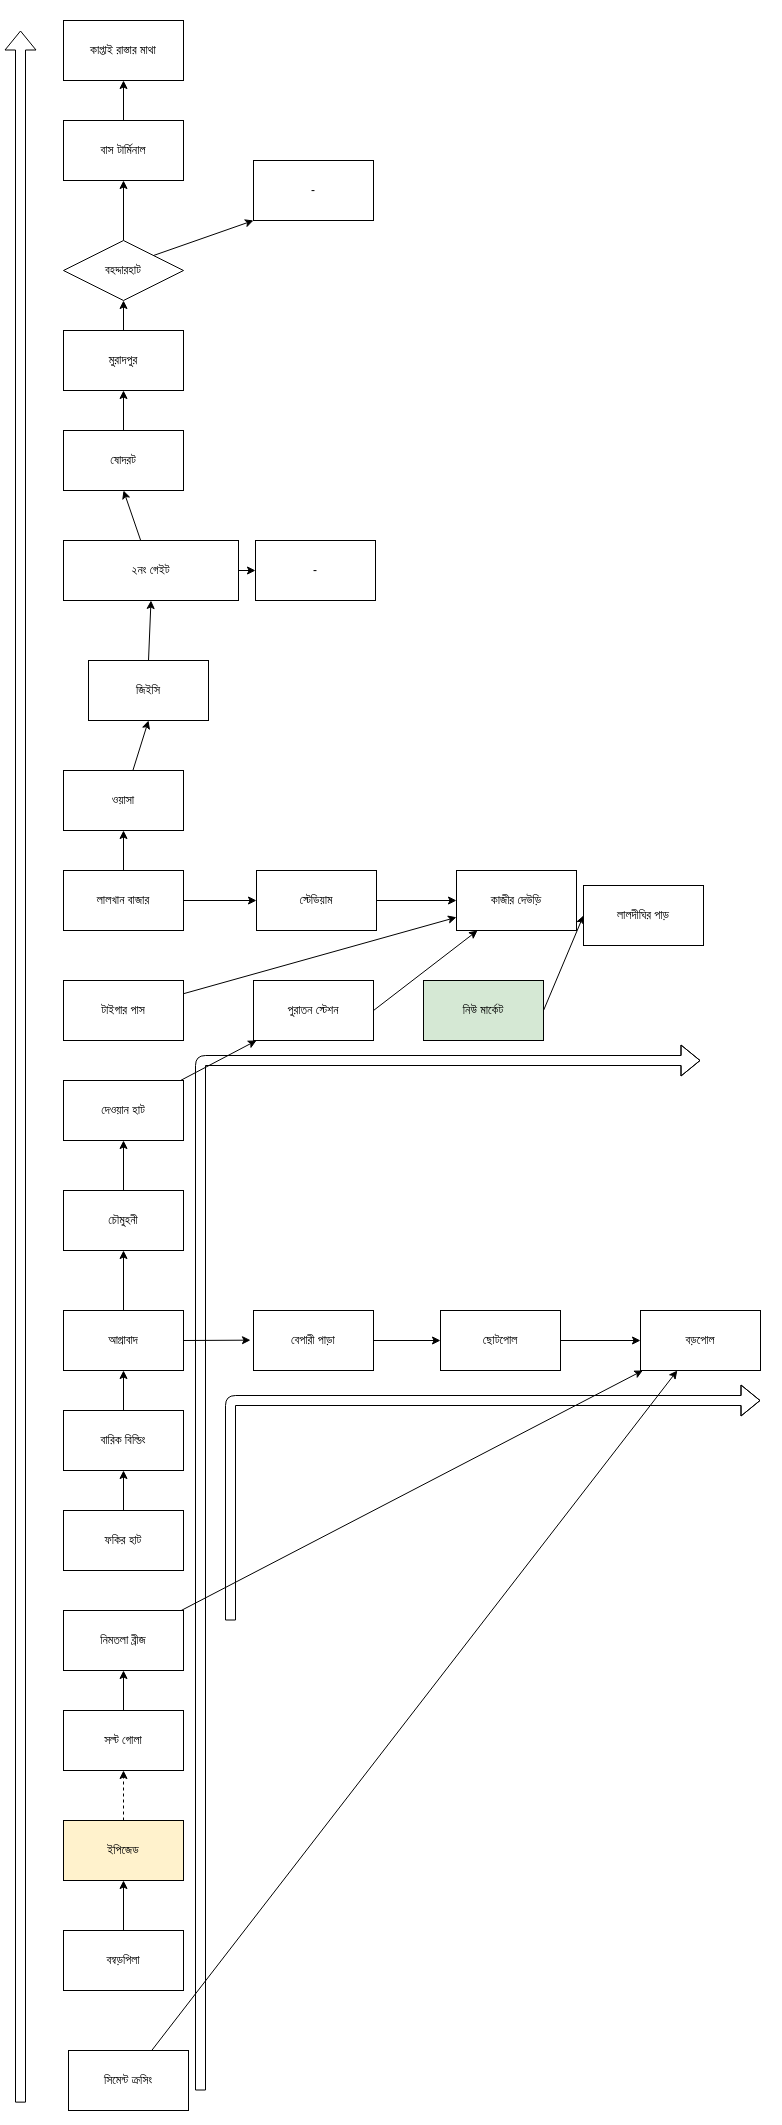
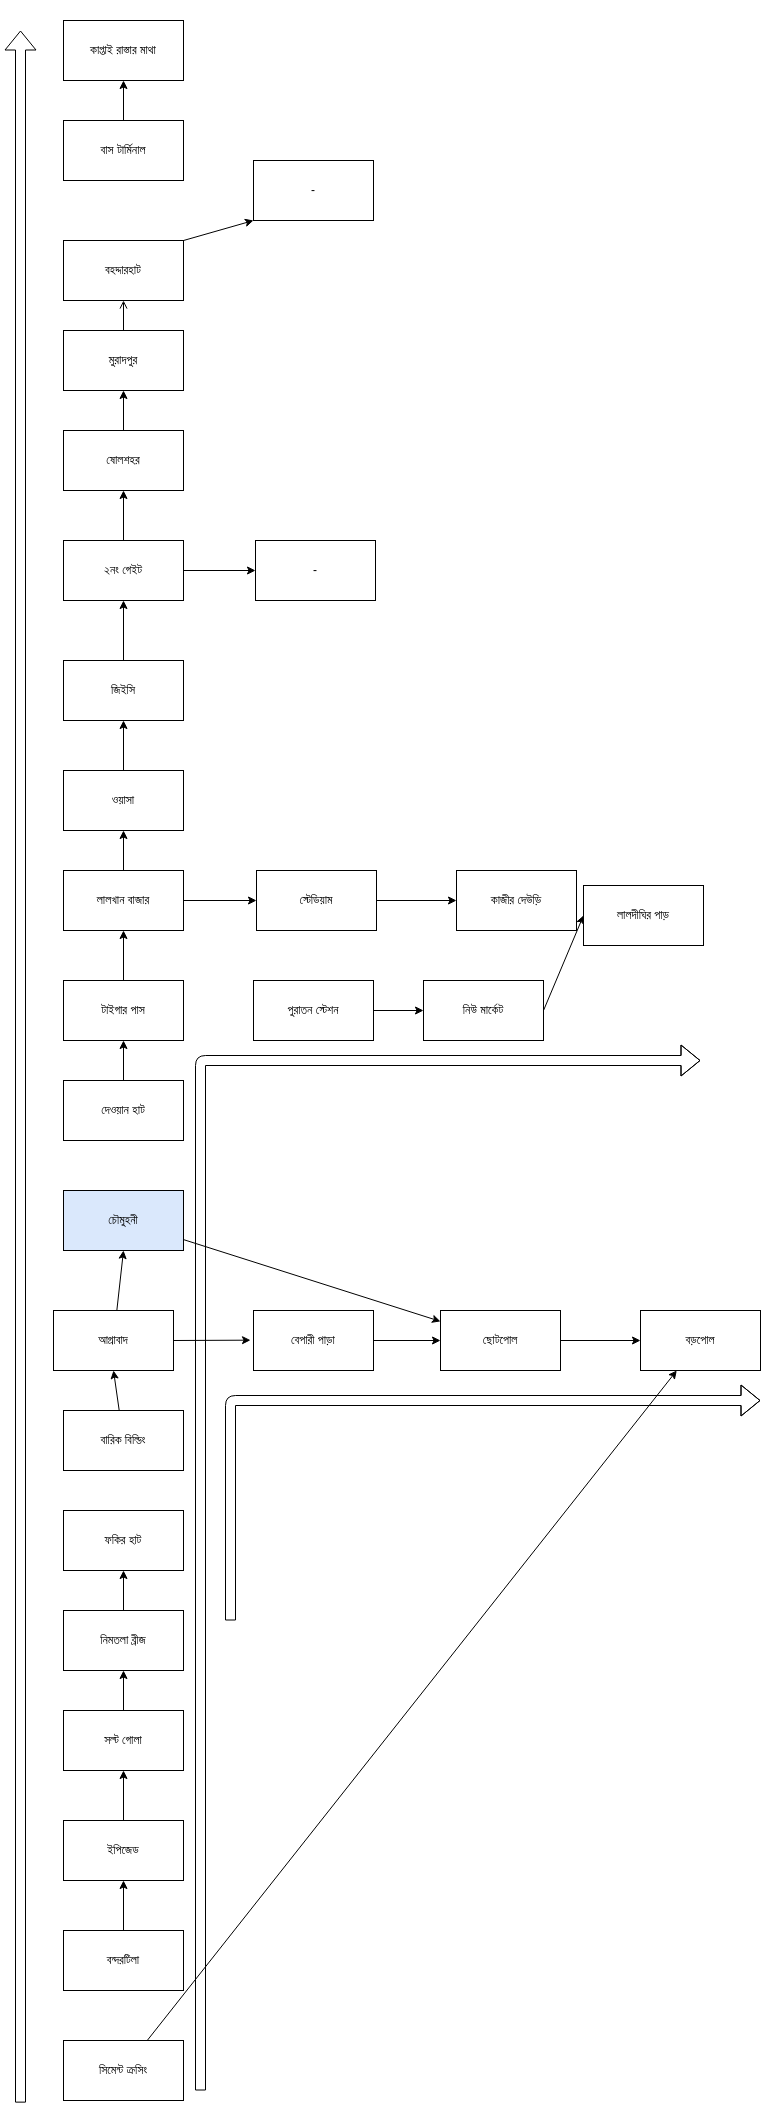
  <mxCell id="0" />
  <mxCell id="1" parent="0" />
  <mxCell id="2" style="edgeStyle=none;html=1;entryX=0.5;entryY=1;entryDx=0;entryDy=0;" edge="1" parent="1" source="4" target="8"><mxGeometry relative="1" as="geometry" /></mxCell>
  <mxCell id="3" style="edgeStyle=none;html=1;exitX=1;exitY=0.5;exitDx=0;exitDy=0;" edge="1" parent="1" source="4"><mxGeometry relative="1" as="geometry"><mxPoint x="250" y="1339.667" as="targetPoint" /></mxGeometry></mxCell>
- <mxCell id="4" value="আগ্রাবাদ" style="rounded=0;whiteSpace=wrap;html=1;" vertex="1" parent="1"><mxGeometry x="63" y="1310" width="120" height="60" as="geometry" /></mxCell>
+ <mxCell id="4" value="আগ্রাবাদ" style="rounded=0;whiteSpace=wrap;html=1;" vertex="1" parent="1"><mxGeometry x="53" y="1310" width="120" height="60" as="geometry" /></mxCell>
  <mxCell id="5" style="edgeStyle=none;html=1;entryX=0.5;entryY=1;entryDx=0;entryDy=0;" edge="1" parent="1" source="6" target="4"><mxGeometry relative="1" as="geometry" /></mxCell>
  <mxCell id="6" value="বারিক বিল্ডিং" style="rounded=0;whiteSpace=wrap;html=1;" vertex="1" parent="1"><mxGeometry x="63" y="1410" width="120" height="60" as="geometry" /></mxCell>
- <mxCell id="7" style="edgeStyle=none;html=1;entryX=0.5;entryY=1;entryDx=0;entryDy=0;" edge="1" parent="1" source="8" target="10"><mxGeometry relative="1" as="geometry" /></mxCell>
- <mxCell id="8" value="চৌমুহনী" style="rounded=0;whiteSpace=wrap;html=1;" vertex="1" parent="1"><mxGeometry x="63" y="1190" width="120" height="60" as="geometry" /></mxCell>
- <mxCell id="9" style="edgeStyle=none;html=1;" edge="1" parent="1" source="10" target="34"><mxGeometry relative="1" as="geometry" /></mxCell>
+ <mxCell id="7" style="edgeStyle=none;html=1;" edge="1" parent="1" source="8" target="58"><mxGeometry relative="1" as="geometry" /></mxCell>
+ <mxCell id="8" value="চৌমুহনী" style="rounded=0;whiteSpace=wrap;html=1;fillColor=#dae8fc;" vertex="1" parent="1"><mxGeometry x="63" y="1190" width="120" height="60" as="geometry" /></mxCell>
+ <mxCell id="9" style="edgeStyle=none;html=1;" edge="1" parent="1" source="10" target="12"><mxGeometry relative="1" as="geometry" /></mxCell>
  <mxCell id="10" value="দেওয়ান হাট" style="rounded=0;whiteSpace=wrap;html=1;" vertex="1" parent="1"><mxGeometry x="63" y="1080" width="120" height="60" as="geometry" /></mxCell>
- <mxCell id="11" style="edgeStyle=none;html=1;" edge="1" parent="1" source="12" target="54"><mxGeometry relative="1" as="geometry" /></mxCell>
+ <mxCell id="11" style="edgeStyle=none;html=1;entryX=0.5;entryY=1;entryDx=0;entryDy=0;" edge="1" parent="1" source="12" target="15"><mxGeometry relative="1" as="geometry" /></mxCell>
  <mxCell id="12" value="টাইগার পাস" style="rounded=0;whiteSpace=wrap;html=1;" vertex="1" parent="1"><mxGeometry x="63" y="980" width="120" height="60" as="geometry" /></mxCell>
  <mxCell id="13" style="edgeStyle=none;html=1;entryX=0.5;entryY=1;entryDx=0;entryDy=0;" edge="1" parent="1" source="15" target="17"><mxGeometry relative="1" as="geometry" /></mxCell>
  <mxCell id="14" style="edgeStyle=none;html=1;exitX=1;exitY=0.5;exitDx=0;exitDy=0;entryX=0;entryY=0.5;entryDx=0;entryDy=0;" edge="1" parent="1" source="15" target="53"><mxGeometry relative="1" as="geometry" /></mxCell>
  <mxCell id="15" value="লালখান বাজার" style="rounded=0;whiteSpace=wrap;html=1;" vertex="1" parent="1"><mxGeometry x="63" y="870" width="120" height="60" as="geometry" /></mxCell>
  <mxCell id="16" style="edgeStyle=none;html=1;entryX=0.5;entryY=1;entryDx=0;entryDy=0;" edge="1" parent="1" source="17" target="19"><mxGeometry relative="1" as="geometry" /></mxCell>
  <mxCell id="17" value="ওয়াসা" style="rounded=0;whiteSpace=wrap;html=1;" vertex="1" parent="1"><mxGeometry x="63" y="770" width="120" height="60" as="geometry" /></mxCell>
  <mxCell id="18" style="edgeStyle=none;html=1;exitX=0.5;exitY=0;exitDx=0;exitDy=0;entryX=0.5;entryY=1;entryDx=0;entryDy=0;" edge="1" parent="1" source="19" target="22"><mxGeometry relative="1" as="geometry" /></mxCell>
- <mxCell id="19" value="জিইসি" style="rounded=0;whiteSpace=wrap;html=1;" vertex="1" parent="1"><mxGeometry x="88" y="660" width="120" height="60" as="geometry" /></mxCell>
+ <mxCell id="19" value="জিইসি" style="rounded=0;whiteSpace=wrap;html=1;" vertex="1" parent="1"><mxGeometry x="63" y="660" width="120" height="60" as="geometry" /></mxCell>
  <mxCell id="20" style="edgeStyle=none;html=1;entryX=0.5;entryY=1;entryDx=0;entryDy=0;" edge="1" parent="1" source="22" target="24"><mxGeometry relative="1" as="geometry" /></mxCell>
  <mxCell id="21" style="edgeStyle=none;html=1;entryX=0;entryY=0.5;entryDx=0;entryDy=0;" edge="1" parent="1" source="22" target="50"><mxGeometry relative="1" as="geometry" /></mxCell>
- <mxCell id="22" value="২নং গেইট" style="rounded=0;whiteSpace=wrap;html=1;" vertex="1" parent="1"><mxGeometry x="63" y="540" width="175" height="60" as="geometry" /></mxCell>
+ <mxCell id="22" value="২নং গেইট" style="rounded=0;whiteSpace=wrap;html=1;" vertex="1" parent="1"><mxGeometry x="63" y="540" width="120" height="60" as="geometry" /></mxCell>
  <mxCell id="23" style="edgeStyle=none;html=1;exitX=0.5;exitY=0;exitDx=0;exitDy=0;" edge="1" parent="1" source="24" target="26"><mxGeometry relative="1" as="geometry"><mxPoint x="123" y="390" as="targetPoint" /></mxGeometry></mxCell>
- <mxCell id="24" value="ষোদরট" style="rounded=0;whiteSpace=wrap;html=1;" vertex="1" parent="1"><mxGeometry x="63" y="430" width="120" height="60" as="geometry" /></mxCell>
- <mxCell id="25" style="edgeStyle=none;html=1;entryX=0.5;entryY=1;entryDx=0;entryDy=0;" edge="1" parent="1" source="26" target="29"><mxGeometry relative="1" as="geometry" /></mxCell>
+ <mxCell id="24" value="ষোলশহর" style="rounded=0;whiteSpace=wrap;html=1;" vertex="1" parent="1"><mxGeometry x="63" y="430" width="120" height="60" as="geometry" /></mxCell>
+ <mxCell id="25" style="edgeStyle=none;html=1;entryX=0.5;entryY=1;entryDx=0;entryDy=0;endArrow=open;" edge="1" parent="1" source="26" target="29"><mxGeometry relative="1" as="geometry" /></mxCell>
  <mxCell id="26" value="মুরাদপুর" style="rounded=0;whiteSpace=wrap;html=1;" vertex="1" parent="1"><mxGeometry x="63" y="330" width="120" height="60" as="geometry" /></mxCell>
- <mxCell id="27" style="edgeStyle=none;html=1;entryX=0.5;entryY=1;entryDx=0;entryDy=0;" edge="1" parent="1" source="29" target="31"><mxGeometry relative="1" as="geometry" /></mxCell>
  <mxCell id="28" style="edgeStyle=none;html=1;exitX=1;exitY=0;exitDx=0;exitDy=0;entryX=0;entryY=1;entryDx=0;entryDy=0;" edge="1" parent="1" source="29" target="51"><mxGeometry relative="1" as="geometry" /></mxCell>
- <mxCell id="29" value="বহদ্দারহাট" style="rhombus;whiteSpace=wrap;html=1;" vertex="1" parent="1"><mxGeometry x="63" y="240" width="120" height="60" as="geometry" /></mxCell>
+ <mxCell id="29" value="বহদ্দারহাট" style="rounded=0;whiteSpace=wrap;html=1;" vertex="1" parent="1"><mxGeometry x="63" y="240" width="120" height="60" as="geometry" /></mxCell>
  <mxCell id="30" style="edgeStyle=none;html=1;entryX=0.5;entryY=1;entryDx=0;entryDy=0;" edge="1" parent="1" source="31" target="32"><mxGeometry relative="1" as="geometry" /></mxCell>
  <mxCell id="31" value="বাস টার্মিনাল" style="rounded=0;whiteSpace=wrap;html=1;" vertex="1" parent="1"><mxGeometry x="63" y="120" width="120" height="60" as="geometry" /></mxCell>
  <mxCell id="32" value="কাপ্তাই রাস্তার মাথা" style="rounded=0;whiteSpace=wrap;html=1;" vertex="1" parent="1"><mxGeometry x="63" y="20" width="120" height="60" as="geometry" /></mxCell>
- <mxCell id="33" style="edgeStyle=none;html=1;exitX=1;exitY=0.5;exitDx=0;exitDy=0;" edge="1" parent="1" source="34" target="54"><mxGeometry relative="1" as="geometry" /></mxCell>
+ <mxCell id="33" style="edgeStyle=none;html=1;exitX=1;exitY=0.5;exitDx=0;exitDy=0;entryX=0;entryY=0.5;entryDx=0;entryDy=0;" edge="1" parent="1" source="34" target="36"><mxGeometry relative="1" as="geometry" /></mxCell>
  <mxCell id="34" value="পুরাতন স্টেশন" style="whiteSpace=wrap;html=1;" vertex="1" parent="1"><mxGeometry x="253" y="980" width="120" height="60" as="geometry" /></mxCell>
  <mxCell id="35" style="edgeStyle=none;html=1;exitX=1;exitY=0.5;exitDx=0;exitDy=0;entryX=0;entryY=0.5;entryDx=0;entryDy=0;" edge="1" parent="1" source="36" target="37"><mxGeometry relative="1" as="geometry" /></mxCell>
- <mxCell id="36" value="নিউ মার্কেট" style="whiteSpace=wrap;html=1;fillColor=#d5e8d4;" vertex="1" parent="1"><mxGeometry x="423" y="980" width="120" height="60" as="geometry" /></mxCell>
+ <mxCell id="36" value="নিউ মার্কেট" style="whiteSpace=wrap;html=1;" vertex="1" parent="1"><mxGeometry x="423" y="980" width="120" height="60" as="geometry" /></mxCell>
  <mxCell id="37" value="লালদীঘির পাড়" style="whiteSpace=wrap;html=1;" vertex="1" parent="1"><mxGeometry x="583" y="885" width="120" height="60" as="geometry" /></mxCell>
- <mxCell id="38" style="edgeStyle=none;html=1;exitX=0.5;exitY=0;exitDx=0;exitDy=0;entryX=0.5;entryY=1;entryDx=0;entryDy=0;" edge="1" parent="1" source="39" target="6"><mxGeometry relative="1" as="geometry" /></mxCell>
  <mxCell id="39" value="ফকির হাট" style="rounded=0;whiteSpace=wrap;html=1;" vertex="1" parent="1"><mxGeometry x="63" y="1510" width="120" height="60" as="geometry" /></mxCell>
- <mxCell id="40" style="edgeStyle=none;html=1;" edge="1" parent="1" source="41" target="59"><mxGeometry relative="1" as="geometry" /></mxCell>
+ <mxCell id="40" style="edgeStyle=none;html=1;entryX=0.5;entryY=1;entryDx=0;entryDy=0;" edge="1" parent="1" source="41" target="39"><mxGeometry relative="1" as="geometry" /></mxCell>
  <mxCell id="41" value="নিমতলা ব্রীজ" style="rounded=0;whiteSpace=wrap;html=1;" vertex="1" parent="1"><mxGeometry x="63" y="1610" width="120" height="60" as="geometry" /></mxCell>
  <mxCell id="42" style="edgeStyle=none;html=1;exitX=0.5;exitY=0;exitDx=0;exitDy=0;entryX=0.5;entryY=1;entryDx=0;entryDy=0;" edge="1" parent="1" source="43" target="41"><mxGeometry relative="1" as="geometry" /></mxCell>
  <mxCell id="43" value="সল্ট গোলা" style="rounded=0;whiteSpace=wrap;html=1;" vertex="1" parent="1"><mxGeometry x="63" y="1710" width="120" height="60" as="geometry" /></mxCell>
- <mxCell id="44" style="edgeStyle=none;html=1;exitX=0.5;exitY=0;exitDx=0;exitDy=0;entryX=0.5;entryY=1;entryDx=0;entryDy=0;dashed=1;" edge="1" parent="1" source="45" target="43"><mxGeometry relative="1" as="geometry" /></mxCell>
- <mxCell id="45" value="ইপিজেড" style="rounded=0;whiteSpace=wrap;html=1;fillColor=#fff2cc;" vertex="1" parent="1"><mxGeometry x="63" y="1820" width="120" height="60" as="geometry" /></mxCell>
+ <mxCell id="44" style="edgeStyle=none;html=1;exitX=0.5;exitY=0;exitDx=0;exitDy=0;entryX=0.5;entryY=1;entryDx=0;entryDy=0;" edge="1" parent="1" source="45" target="43"><mxGeometry relative="1" as="geometry" /></mxCell>
+ <mxCell id="45" value="ইপিজেড" style="rounded=0;whiteSpace=wrap;html=1;" vertex="1" parent="1"><mxGeometry x="63" y="1820" width="120" height="60" as="geometry" /></mxCell>
  <mxCell id="46" style="edgeStyle=none;html=1;exitX=0.5;exitY=0;exitDx=0;exitDy=0;entryX=0.5;entryY=1;entryDx=0;entryDy=0;" edge="1" parent="1" source="47" target="45"><mxGeometry relative="1" as="geometry" /></mxCell>
- <mxCell id="47" value="বন্বড়পিলা" style="rounded=0;whiteSpace=wrap;html=1;" vertex="1" parent="1"><mxGeometry x="63" y="1930" width="120" height="60" as="geometry" /></mxCell>
+ <mxCell id="47" value="বন্দরটিলা" style="rounded=0;whiteSpace=wrap;html=1;" vertex="1" parent="1"><mxGeometry x="63" y="1930" width="120" height="60" as="geometry" /></mxCell>
  <mxCell id="48" style="edgeStyle=none;html=1;" edge="1" parent="1" source="49" target="59"><mxGeometry relative="1" as="geometry" /></mxCell>
- <mxCell id="49" value="সিমেন্ট ক্রসিং" style="rounded=0;whiteSpace=wrap;html=1;" vertex="1" parent="1"><mxGeometry x="68" y="2050" width="120" height="60" as="geometry" /></mxCell>
+ <mxCell id="49" value="সিমেন্ট ক্রসিং" style="rounded=0;whiteSpace=wrap;html=1;" vertex="1" parent="1"><mxGeometry x="63" y="2040" width="120" height="60" as="geometry" /></mxCell>
  <mxCell id="50" value="-" style="rounded=0;whiteSpace=wrap;html=1;" vertex="1" parent="1"><mxGeometry x="255" y="540" width="120" height="60" as="geometry" /></mxCell>
  <mxCell id="51" value="-" style="rounded=0;whiteSpace=wrap;html=1;" vertex="1" parent="1"><mxGeometry x="253" y="160" width="120" height="60" as="geometry" /></mxCell>
  <mxCell id="52" style="edgeStyle=none;html=1;exitX=1;exitY=0.5;exitDx=0;exitDy=0;entryX=0;entryY=0.5;entryDx=0;entryDy=0;" edge="1" parent="1" source="53" target="54"><mxGeometry relative="1" as="geometry" /></mxCell>
  <mxCell id="53" value="স্টেডিয়াম" style="rounded=0;whiteSpace=wrap;html=1;" vertex="1" parent="1"><mxGeometry x="256" y="870" width="120" height="60" as="geometry" /></mxCell>
  <mxCell id="54" value="কাজীর দেউড়ি" style="rounded=0;whiteSpace=wrap;html=1;" vertex="1" parent="1"><mxGeometry x="456" y="870" width="120" height="60" as="geometry" /></mxCell>
  <mxCell id="55" style="edgeStyle=none;html=1;exitX=1;exitY=0.5;exitDx=0;exitDy=0;entryX=0;entryY=0.5;entryDx=0;entryDy=0;" edge="1" parent="1" source="56" target="58"><mxGeometry relative="1" as="geometry" /></mxCell>
  <mxCell id="56" value="বেপারী পাড়া" style="rounded=0;whiteSpace=wrap;html=1;" vertex="1" parent="1"><mxGeometry x="253" y="1310" width="120" height="60" as="geometry" /></mxCell>
  <mxCell id="57" style="edgeStyle=none;html=1;exitX=1;exitY=0.5;exitDx=0;exitDy=0;entryX=0;entryY=0.5;entryDx=0;entryDy=0;" edge="1" parent="1" source="58" target="59"><mxGeometry relative="1" as="geometry" /></mxCell>
  <mxCell id="58" value="ছোটপোল" style="rounded=0;whiteSpace=wrap;html=1;" vertex="1" parent="1"><mxGeometry x="440" y="1310" width="120" height="60" as="geometry" /></mxCell>
  <mxCell id="59" value="বড়পোল" style="rounded=0;whiteSpace=wrap;html=1;" vertex="1" parent="1"><mxGeometry x="640" y="1310" width="120" height="60" as="geometry" /></mxCell>
  <mxCell id="60" value="" style="shape=flexArrow;endArrow=classic;html=1;" edge="1" parent="1"><mxGeometry width="50" height="50" relative="1" as="geometry"><mxPoint x="200" y="2090" as="sourcePoint" /><mxPoint x="700" y="1060" as="targetPoint" /><Array as="points"><mxPoint x="200" y="1060" /></Array></mxGeometry></mxCell>
  <mxCell id="61" value="" style="shape=flexArrow;endArrow=classic;html=1;" edge="1" parent="1"><mxGeometry width="50" height="50" relative="1" as="geometry"><mxPoint x="20" y="2102.133" as="sourcePoint" /><mxPoint x="20" y="30" as="targetPoint" /></mxGeometry></mxCell>
  <mxCell id="62" value="" style="shape=flexArrow;endArrow=classic;html=1;" edge="1" parent="1"><mxGeometry width="50" height="50" relative="1" as="geometry"><mxPoint x="230" y="1620" as="sourcePoint" /><mxPoint x="760" y="1400" as="targetPoint" /><Array as="points"><mxPoint x="230" y="1400" /></Array></mxGeometry></mxCell>
